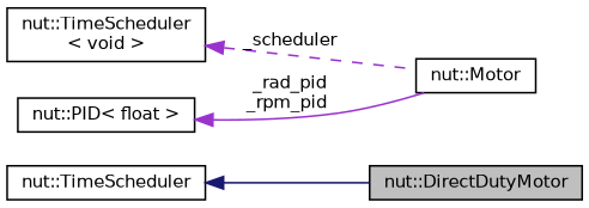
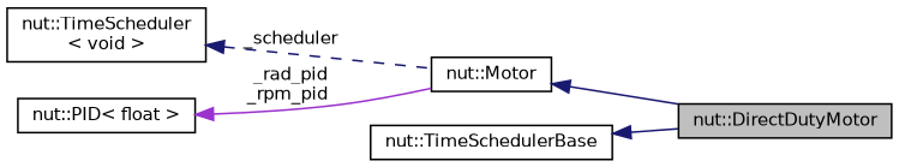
  digraph {
    rankdir=LR
    node [color=black fillcolor=white fontname=Helvetica fontsize=10 shape=record style=filled]
    edge [color=midnightblue dir=back fontname=Helvetica fontsize=10 labelfontname=Helvetica labelfontsize=10 style=solid]
    n1 [fillcolor=grey75 fontcolor=black height=0.2 label="nut::DirectDutyMotor" width=0.4]
    n2 [height=0.2 label="nut::Motor" width=0.4]
    n3 [height=0.2 label="nut::TimeScheduler\l\< void \>" width=0.4]
-   n4 [height=0.2 label="nut::TimeScheduler" width=0.4]
+   n4 [height=0.2 label="nut::TimeSchedulerBase" width=0.4]
    n5 [height=0.2 label="nut::PID\< float \>" width=0.4]
-   n3 -> n2 [color=darkorchid3 label=" _scheduler" style=dashed]
+   n2 -> n1
+   n3 -> n2 [label=" _scheduler" style=dashed]
    n4 -> n1
    n5 -> n2 [color=darkorchid3 label=" _rad_pid\n_rpm_pid"]
  }
